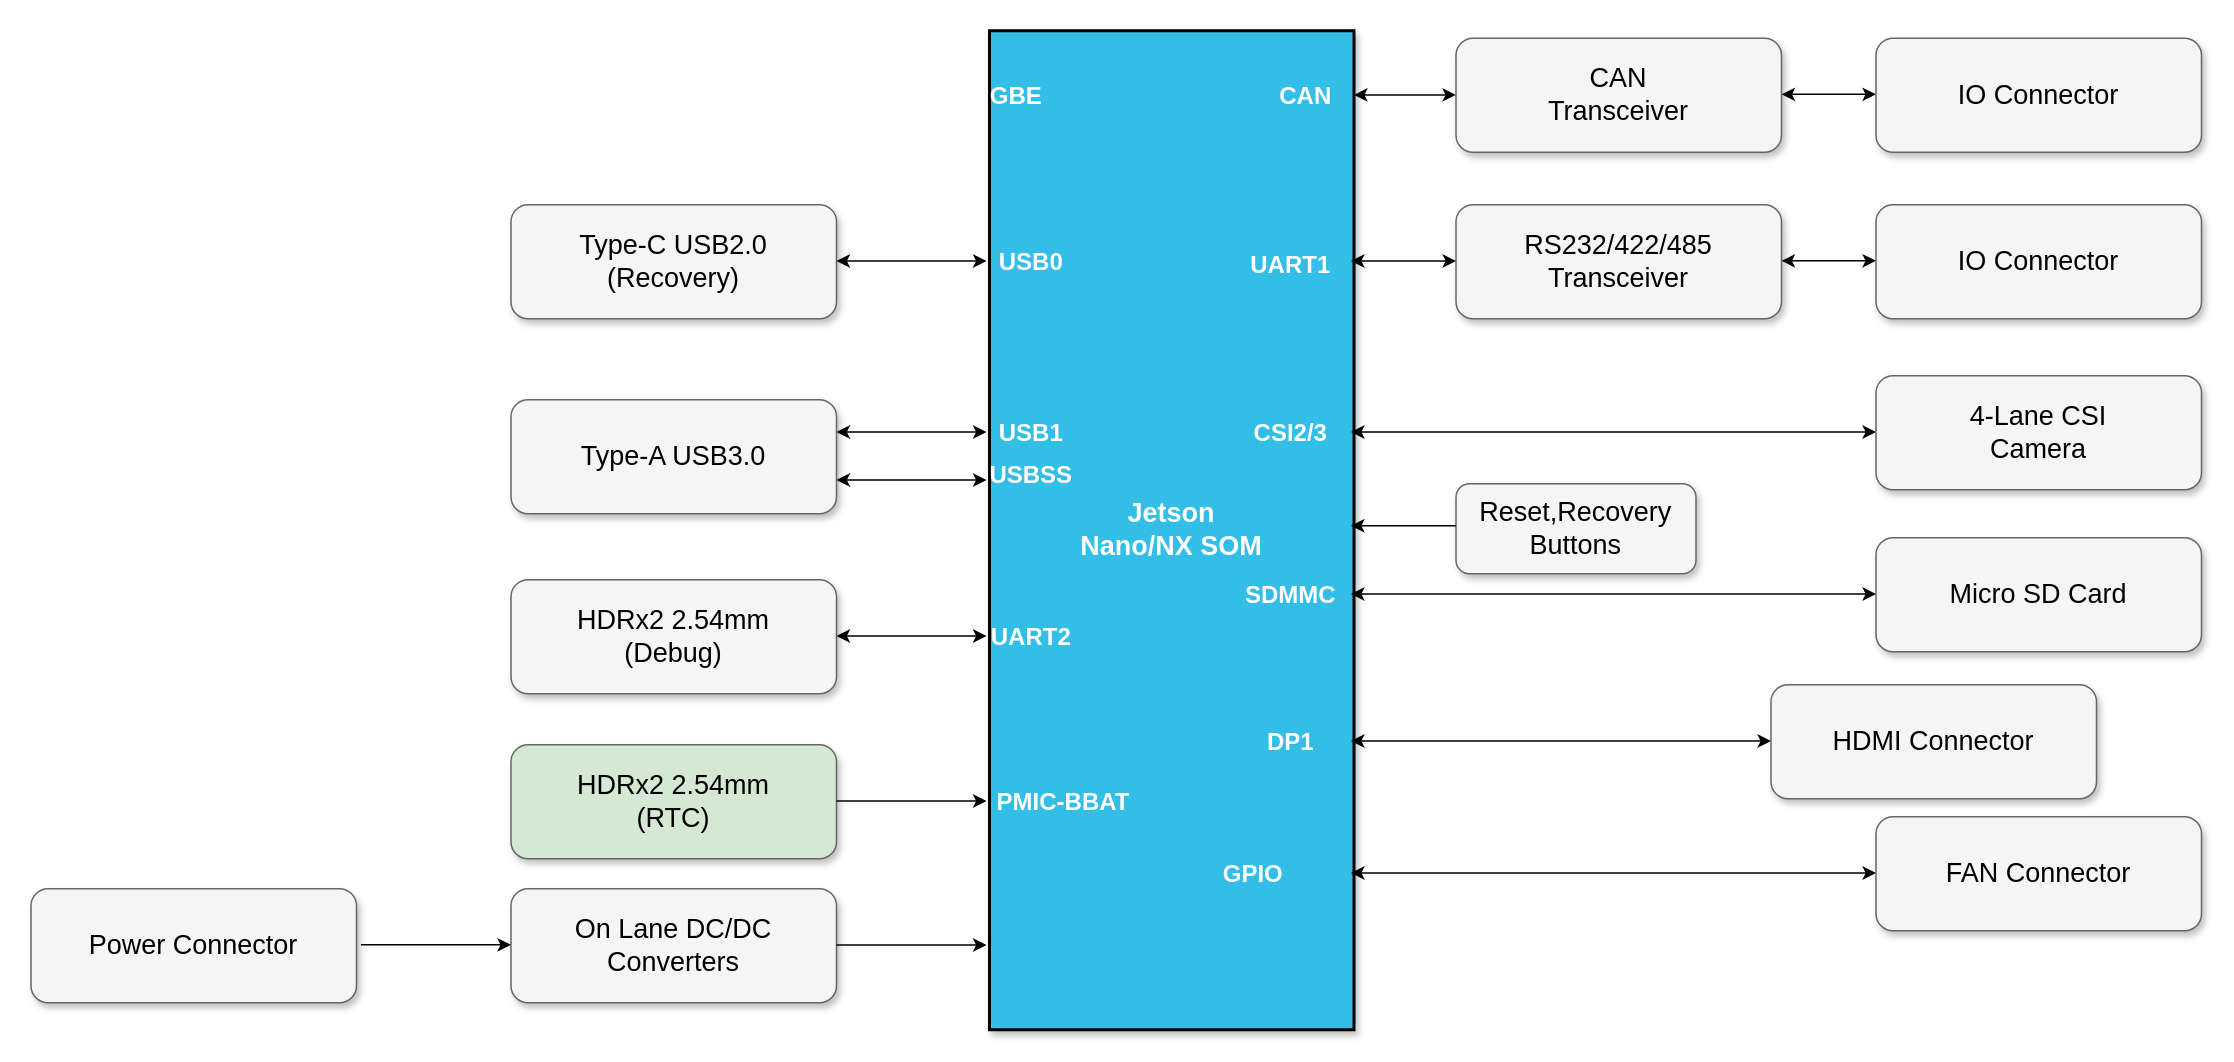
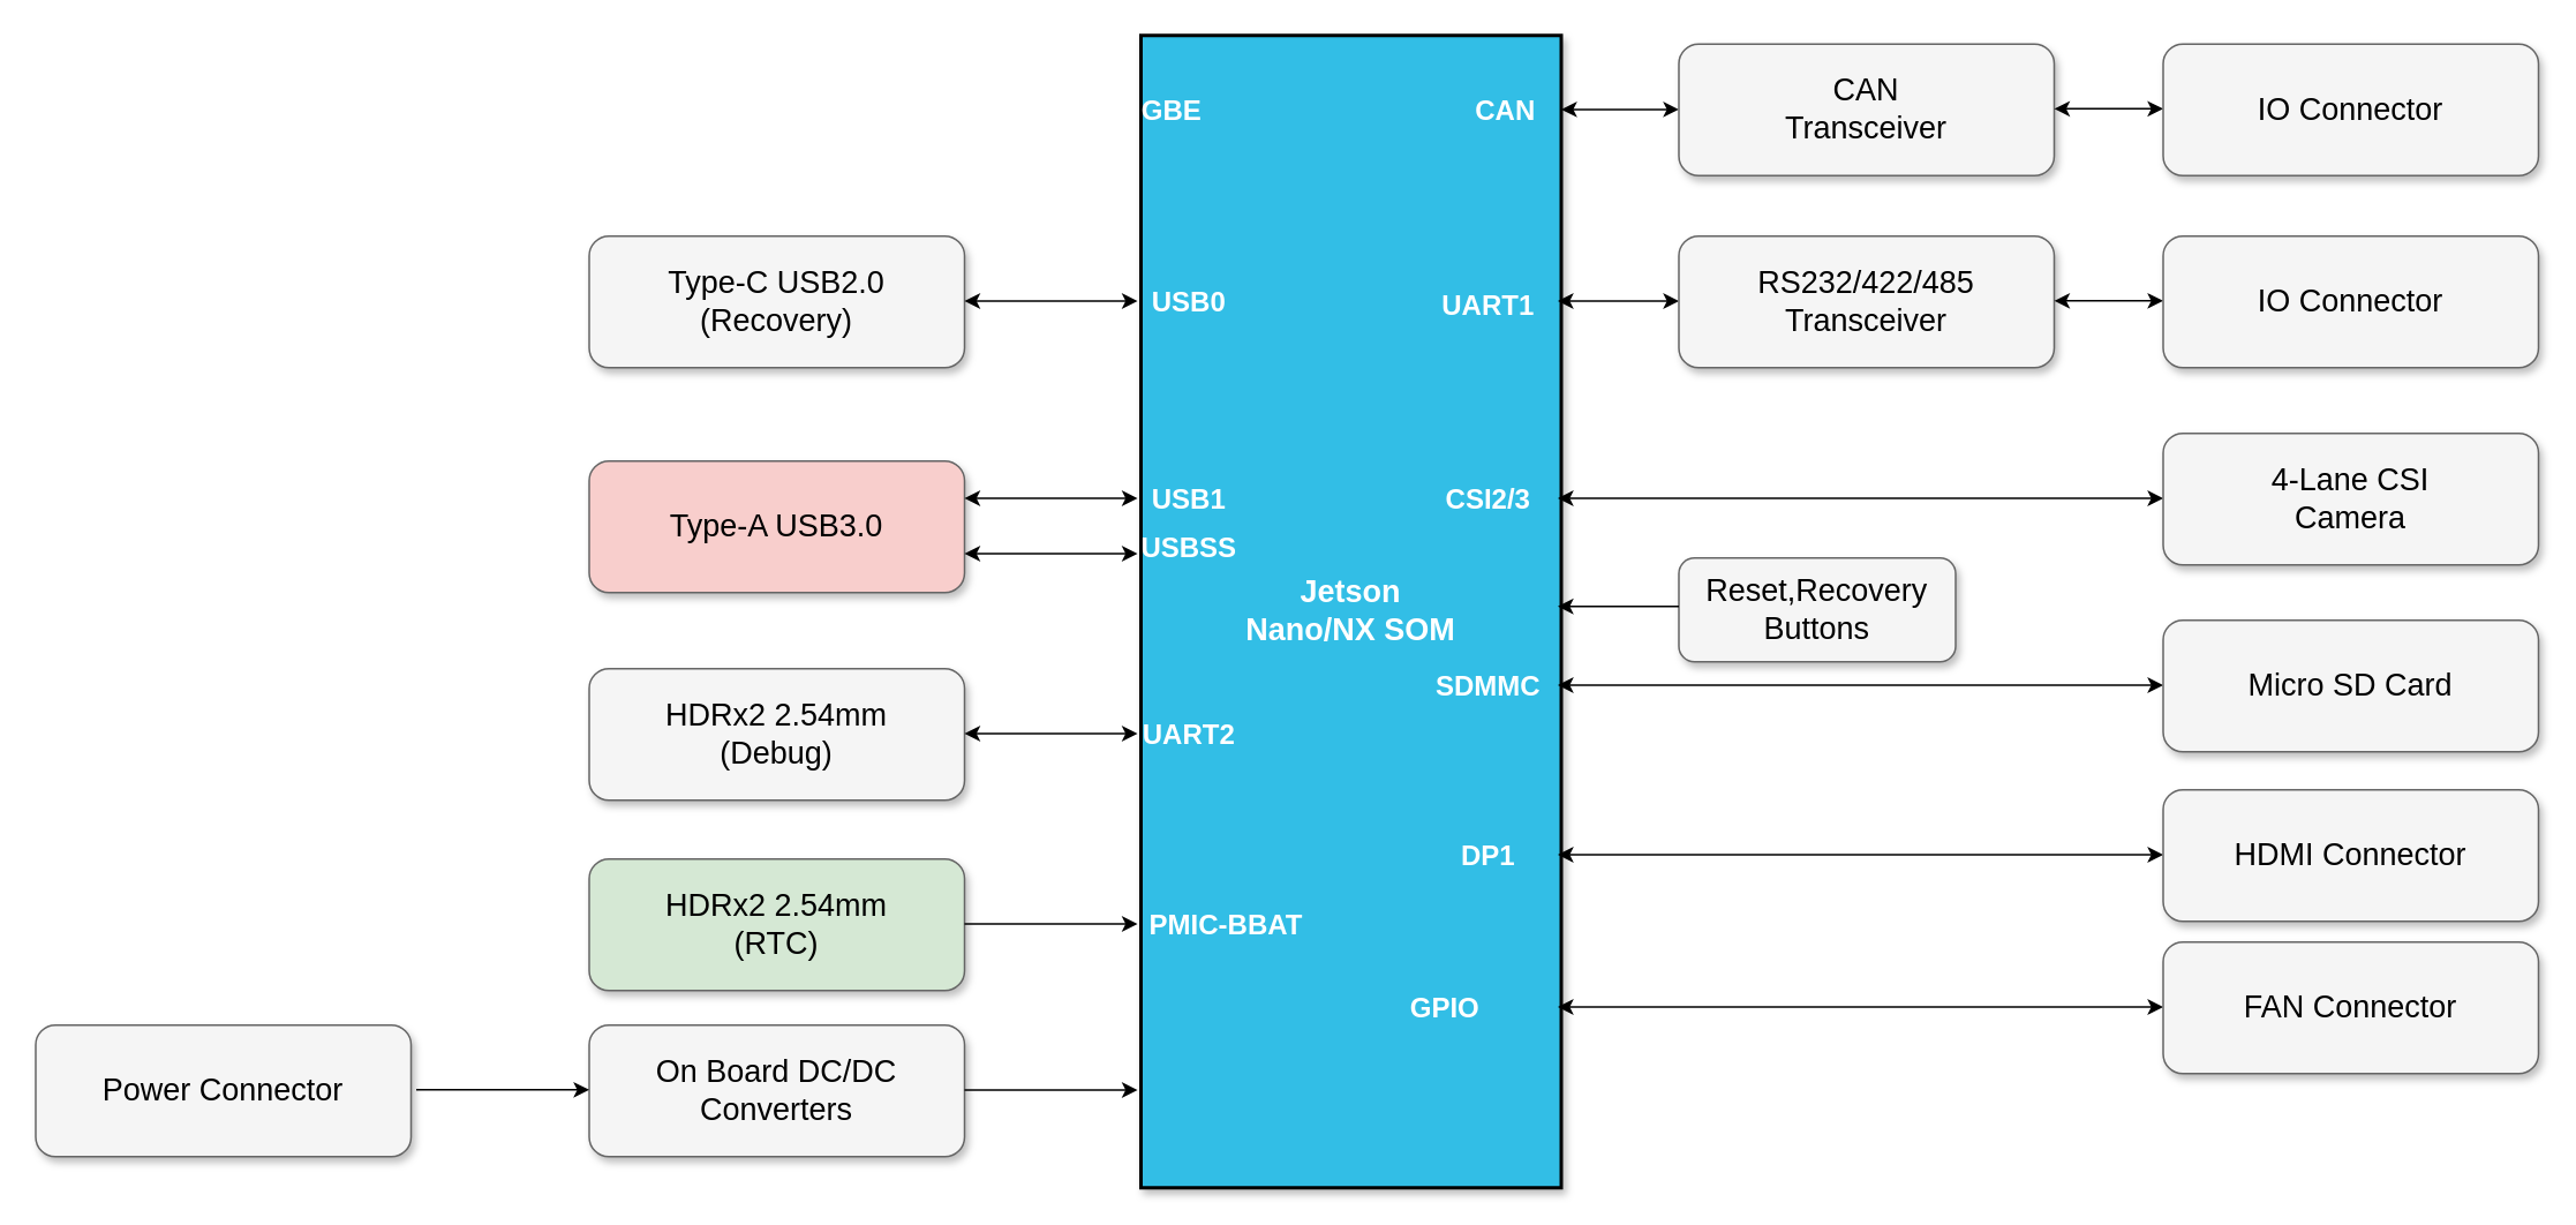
  <mxCell id="0" style=";html=1;" />
  <mxCell id="1" style=";html=1;" parent="0" />
  <mxCell id="2" value="&lt;b&gt;&lt;font color=&quot;#ffffff&quot;&gt;Jetson &lt;br&gt;Nano/NX SOM&lt;/font&gt;&lt;/b&gt;" style="whiteSpace=wrap;html=1;shadow=1;fontSize=18;fillColor=#32BEE6;strokeWidth=2;" parent="1" vertex="1"><mxGeometry x="659" y="20" width="243" height="666" as="geometry" /></mxCell>
  <mxCell id="3" value="Reset,Recovery&lt;br&gt;Buttons" style="whiteSpace=wrap;html=1;shadow=1;fontSize=18;fillColor=#f5f5f5;strokeColor=#666666;rounded=1;" parent="1" vertex="1"><mxGeometry x="970" y="322" width="160" height="60" as="geometry" /></mxCell>
  <mxCell id="4" value="&lt;b&gt;&lt;font color=&quot;#ffffff&quot; style=&quot;font-size: 16px&quot;&gt;GBE&lt;/font&gt;&lt;/b&gt;" style="text;html=1;strokeColor=none;fillColor=none;align=center;verticalAlign=middle;whiteSpace=wrap;rounded=0;" vertex="1" parent="1"><mxGeometry x="657" y="53" width="40" height="20" as="geometry" /></mxCell>
  <mxCell id="5" value="Type-C USB2.0&lt;br&gt;(Recovery)" style="whiteSpace=wrap;html=1;shadow=1;fontSize=18;fillColor=#f5f5f5;strokeColor=#666666;rounded=1;" vertex="1" parent="1"><mxGeometry x="340" y="136" width="217" height="76" as="geometry" /></mxCell>
  <mxCell id="6" style="edgeStyle=elbowEdgeStyle;rounded=0;html=1;startArrow=classic;startFill=1;jettySize=auto;orthogonalLoop=1;fontSize=18;elbow=vertical;" edge="1" parent="1"><mxGeometry relative="1" as="geometry"><Array as="points"><mxPoint x="620" y="173.5" /><mxPoint x="627" y="190.5" /></Array><mxPoint x="557" y="173.5" as="sourcePoint" /><mxPoint x="657" y="173.5" as="targetPoint" /></mxGeometry></mxCell>
  <mxCell id="7" value="&lt;b&gt;&lt;font color=&quot;#ffffff&quot; style=&quot;font-size: 16px&quot;&gt;USB0&lt;br&gt;&lt;/font&gt;&lt;/b&gt;" style="text;html=1;strokeColor=none;fillColor=none;align=center;verticalAlign=middle;whiteSpace=wrap;rounded=0;" vertex="1" parent="1"><mxGeometry x="667" y="164" width="40" height="20" as="geometry" /></mxCell>
- <mxCell id="8" value="Type-A USB3.0" style="whiteSpace=wrap;html=1;shadow=1;fontSize=18;fillColor=#f5f5f5;strokeColor=#666666;rounded=1;" vertex="1" parent="1"><mxGeometry x="340" y="266" width="217" height="76" as="geometry" /></mxCell>
+ <mxCell id="8" value="Type-A USB3.0" style="whiteSpace=wrap;html=1;shadow=1;fontSize=18;fillColor=#f8cecc;strokeColor=#666666;rounded=1;" vertex="1" parent="1"><mxGeometry x="340" y="266" width="217" height="76" as="geometry" /></mxCell>
  <mxCell id="9" style="edgeStyle=elbowEdgeStyle;rounded=0;html=1;startArrow=classic;startFill=1;jettySize=auto;orthogonalLoop=1;fontSize=18;elbow=vertical;" edge="1" parent="1"><mxGeometry relative="1" as="geometry"><Array as="points"><mxPoint x="620" y="287.5" /><mxPoint x="627" y="304.5" /></Array><mxPoint x="557" y="287.5" as="sourcePoint" /><mxPoint x="657" y="287.5" as="targetPoint" /></mxGeometry></mxCell>
  <mxCell id="10" value="&lt;b&gt;&lt;font color=&quot;#ffffff&quot; style=&quot;font-size: 16px&quot;&gt;USB1&lt;br&gt;&lt;/font&gt;&lt;/b&gt;" style="text;html=1;strokeColor=none;fillColor=none;align=center;verticalAlign=middle;whiteSpace=wrap;rounded=0;" vertex="1" parent="1"><mxGeometry x="667" y="278" width="40" height="20" as="geometry" /></mxCell>
  <mxCell id="11" style="edgeStyle=elbowEdgeStyle;rounded=0;html=1;startArrow=classic;startFill=1;jettySize=auto;orthogonalLoop=1;fontSize=18;elbow=vertical;" edge="1" parent="1"><mxGeometry relative="1" as="geometry"><Array as="points"><mxPoint x="620" y="319.5" /><mxPoint x="627" y="336.5" /></Array><mxPoint x="557" y="319.5" as="sourcePoint" /><mxPoint x="657" y="319.5" as="targetPoint" /></mxGeometry></mxCell>
  <mxCell id="12" value="&lt;b&gt;&lt;font color=&quot;#ffffff&quot; style=&quot;font-size: 16px&quot;&gt;USBSS&lt;br&gt;&lt;/font&gt;&lt;/b&gt;" style="text;html=1;strokeColor=none;fillColor=none;align=center;verticalAlign=middle;whiteSpace=wrap;rounded=0;" vertex="1" parent="1"><mxGeometry x="667" y="306" width="40" height="20" as="geometry" /></mxCell>
  <mxCell id="13" value="HDRx2 2.54mm&lt;br&gt;(Debug)" style="whiteSpace=wrap;html=1;shadow=1;fontSize=18;fillColor=#f5f5f5;strokeColor=#666666;rounded=1;" vertex="1" parent="1"><mxGeometry x="340" y="386" width="217" height="76" as="geometry" /></mxCell>
  <mxCell id="14" style="edgeStyle=elbowEdgeStyle;rounded=0;html=1;startArrow=classic;startFill=1;jettySize=auto;orthogonalLoop=1;fontSize=18;elbow=vertical;" edge="1" parent="1"><mxGeometry relative="1" as="geometry"><Array as="points"><mxPoint x="620" y="423.5" /><mxPoint x="627" y="440.5" /></Array><mxPoint x="557" y="423.5" as="sourcePoint" /><mxPoint x="657" y="423.5" as="targetPoint" /></mxGeometry></mxCell>
  <mxCell id="15" value="&lt;b&gt;&lt;font color=&quot;#ffffff&quot; style=&quot;font-size: 16px&quot;&gt;UART2&lt;br&gt;&lt;/font&gt;&lt;/b&gt;" style="text;html=1;strokeColor=none;fillColor=none;align=center;verticalAlign=middle;whiteSpace=wrap;rounded=0;" vertex="1" parent="1"><mxGeometry x="667" y="414" width="40" height="20" as="geometry" /></mxCell>
  <mxCell id="16" value="HDRx2 2.54mm&lt;br&gt;(RTC)" style="whiteSpace=wrap;html=1;shadow=1;fontSize=18;fillColor=#d5e8d4;strokeColor=#666666;rounded=1;" vertex="1" parent="1"><mxGeometry x="340" y="496" width="217" height="76" as="geometry" /></mxCell>
  <mxCell id="17" style="edgeStyle=elbowEdgeStyle;rounded=0;html=1;startArrow=none;startFill=0;jettySize=auto;orthogonalLoop=1;fontSize=18;elbow=vertical;" edge="1" parent="1"><mxGeometry relative="1" as="geometry"><Array as="points"><mxPoint x="620" y="533.5" /><mxPoint x="627" y="550.5" /></Array><mxPoint x="557" y="533.5" as="sourcePoint" /><mxPoint x="657" y="533.5" as="targetPoint" /></mxGeometry></mxCell>
  <mxCell id="18" value="&lt;b&gt;&lt;font color=&quot;#ffffff&quot; style=&quot;font-size: 16px&quot;&gt;PMIC-BBAT&lt;br&gt;&lt;/font&gt;&lt;/b&gt;" style="text;html=1;strokeColor=none;fillColor=none;align=center;verticalAlign=middle;whiteSpace=wrap;rounded=0;" vertex="1" parent="1"><mxGeometry x="657" y="524" width="103" height="20" as="geometry" /></mxCell>
  <mxCell id="19" style="edgeStyle=elbowEdgeStyle;rounded=0;html=1;startArrow=classic;startFill=1;jettySize=auto;orthogonalLoop=1;fontSize=18;elbow=vertical;entryX=0;entryY=0.503;entryDx=0;entryDy=0;entryPerimeter=0;" edge="1" parent="1" target="20"><mxGeometry relative="1" as="geometry"><Array as="points"><mxPoint x="965" y="62.75" /><mxPoint x="972" y="79.75" /></Array><mxPoint x="902" y="62.75" as="sourcePoint" /><mxPoint x="965" y="63.25" as="targetPoint" /></mxGeometry></mxCell>
  <mxCell id="20" value="CAN&lt;br&gt;Transceiver" style="whiteSpace=wrap;html=1;shadow=1;fontSize=18;fillColor=#f5f5f5;strokeColor=#666666;rounded=1;" vertex="1" parent="1"><mxGeometry x="970" y="25" width="217" height="76" as="geometry" /></mxCell>
  <mxCell id="21" value="&lt;b&gt;&lt;font color=&quot;#ffffff&quot; style=&quot;font-size: 16px&quot;&gt;CAN&lt;br&gt;&lt;/font&gt;&lt;/b&gt;" style="text;html=1;strokeColor=none;fillColor=none;align=center;verticalAlign=middle;whiteSpace=wrap;rounded=0;" vertex="1" parent="1"><mxGeometry x="850" y="53" width="40" height="20" as="geometry" /></mxCell>
  <mxCell id="22" style="edgeStyle=elbowEdgeStyle;rounded=0;html=1;startArrow=classic;startFill=1;jettySize=auto;orthogonalLoop=1;fontSize=18;elbow=vertical;" edge="1" parent="1"><mxGeometry relative="1" as="geometry"><Array as="points"><mxPoint x="1250" y="62.41" /><mxPoint x="1257" y="79.41" /></Array><mxPoint x="1187" y="62.41" as="sourcePoint" /><mxPoint x="1250" y="62.91" as="targetPoint" /></mxGeometry></mxCell>
  <mxCell id="23" value="IO Connector" style="whiteSpace=wrap;html=1;shadow=1;fontSize=18;fillColor=#f5f5f5;strokeColor=#666666;rounded=1;" vertex="1" parent="1"><mxGeometry x="1250" y="25" width="217" height="76" as="geometry" /></mxCell>
  <mxCell id="24" style="edgeStyle=elbowEdgeStyle;rounded=0;html=1;startArrow=classic;startFill=1;jettySize=auto;orthogonalLoop=1;fontSize=18;elbow=vertical;entryX=0;entryY=0.5;entryDx=0;entryDy=0;entryPerimeter=0;" edge="1" parent="1" target="25"><mxGeometry relative="1" as="geometry"><Array as="points"><mxPoint x="963" y="173.5" /><mxPoint x="970" y="190.5" /></Array><mxPoint x="900" y="173.5" as="sourcePoint" /><mxPoint x="963" y="174" as="targetPoint" /></mxGeometry></mxCell>
  <mxCell id="25" value="RS232/422/485&lt;br&gt;Transceiver" style="whiteSpace=wrap;html=1;shadow=1;fontSize=18;fillColor=#f5f5f5;strokeColor=#666666;rounded=1;" vertex="1" parent="1"><mxGeometry x="970" y="136" width="217" height="76" as="geometry" /></mxCell>
  <mxCell id="26" value="&lt;b&gt;&lt;font color=&quot;#ffffff&quot; style=&quot;font-size: 16px&quot;&gt;UART1&lt;br&gt;&lt;/font&gt;&lt;/b&gt;" style="text;html=1;strokeColor=none;fillColor=none;align=center;verticalAlign=middle;whiteSpace=wrap;rounded=0;" vertex="1" parent="1"><mxGeometry x="840" y="165.5" width="40" height="20" as="geometry" /></mxCell>
  <mxCell id="27" style="edgeStyle=elbowEdgeStyle;rounded=0;html=1;startArrow=classic;startFill=1;jettySize=auto;orthogonalLoop=1;fontSize=18;elbow=vertical;" edge="1" parent="1"><mxGeometry relative="1" as="geometry"><Array as="points"><mxPoint x="1250" y="173.41" /><mxPoint x="1257" y="190.41" /></Array><mxPoint x="1187" y="173.41" as="sourcePoint" /><mxPoint x="1250" y="173.91" as="targetPoint" /></mxGeometry></mxCell>
  <mxCell id="28" value="IO Connector" style="whiteSpace=wrap;html=1;shadow=1;fontSize=18;fillColor=#f5f5f5;strokeColor=#666666;rounded=1;" vertex="1" parent="1"><mxGeometry x="1250" y="136" width="217" height="76" as="geometry" /></mxCell>
  <mxCell id="29" style="edgeStyle=elbowEdgeStyle;rounded=0;html=1;startArrow=classic;startFill=1;jettySize=auto;orthogonalLoop=1;fontSize=18;elbow=vertical;entryX=0;entryY=0.5;entryDx=0;entryDy=0;" edge="1" parent="1" target="31"><mxGeometry relative="1" as="geometry"><Array as="points"><mxPoint x="963" y="287.5" /><mxPoint x="970" y="304.5" /></Array><mxPoint x="900" y="287.5" as="sourcePoint" /><mxPoint x="970" y="288" as="targetPoint" /></mxGeometry></mxCell>
  <mxCell id="30" value="&lt;b&gt;&lt;font color=&quot;#ffffff&quot; style=&quot;font-size: 16px&quot;&gt;CSI2/3&lt;br&gt;&lt;/font&gt;&lt;/b&gt;" style="text;html=1;strokeColor=none;fillColor=none;align=center;verticalAlign=middle;whiteSpace=wrap;rounded=0;" vertex="1" parent="1"><mxGeometry x="840" y="278" width="40" height="20" as="geometry" /></mxCell>
  <mxCell id="31" value="4-Lane CSI &lt;br&gt;Camera" style="whiteSpace=wrap;html=1;shadow=1;fontSize=18;fillColor=#f5f5f5;strokeColor=#666666;rounded=1;" vertex="1" parent="1"><mxGeometry x="1250" y="250" width="217" height="76" as="geometry" /></mxCell>
  <mxCell id="32" style="edgeStyle=elbowEdgeStyle;rounded=0;html=1;startArrow=classic;startFill=1;jettySize=auto;orthogonalLoop=1;fontSize=18;elbow=vertical;entryX=0;entryY=0.5;entryDx=0;entryDy=0;" edge="1" parent="1" target="34"><mxGeometry relative="1" as="geometry"><Array as="points"><mxPoint x="963" y="395.5" /><mxPoint x="970" y="412.5" /></Array><mxPoint x="900" y="395.5" as="sourcePoint" /><mxPoint x="970" y="396" as="targetPoint" /></mxGeometry></mxCell>
  <mxCell id="33" value="&lt;b&gt;&lt;font color=&quot;#ffffff&quot; style=&quot;font-size: 16px&quot;&gt;SDMMC&lt;br&gt;&lt;/font&gt;&lt;/b&gt;" style="text;html=1;strokeColor=none;fillColor=none;align=center;verticalAlign=middle;whiteSpace=wrap;rounded=0;" vertex="1" parent="1"><mxGeometry x="840" y="386" width="40" height="20" as="geometry" /></mxCell>
  <mxCell id="34" value="Micro SD Card" style="whiteSpace=wrap;html=1;shadow=1;fontSize=18;fillColor=#f5f5f5;strokeColor=#666666;rounded=1;" vertex="1" parent="1"><mxGeometry x="1250" y="358" width="217" height="76" as="geometry" /></mxCell>
  <mxCell id="35" style="edgeStyle=elbowEdgeStyle;rounded=0;html=1;startArrow=classic;startFill=1;jettySize=auto;orthogonalLoop=1;fontSize=18;elbow=vertical;entryX=0;entryY=0.5;entryDx=0;entryDy=0;entryPerimeter=0;endArrow=none;endFill=0;" edge="1" parent="1"><mxGeometry relative="1" as="geometry"><Array as="points"><mxPoint x="963" y="350" /><mxPoint x="970" y="367" /></Array><mxPoint x="900" y="350" as="sourcePoint" /><mxPoint x="970" y="350.5" as="targetPoint" /></mxGeometry></mxCell>
  <mxCell id="36" style="edgeStyle=elbowEdgeStyle;rounded=0;html=1;startArrow=classic;startFill=1;jettySize=auto;orthogonalLoop=1;fontSize=18;elbow=vertical;entryX=0;entryY=0.5;entryDx=0;entryDy=0;" edge="1" parent="1" target="38"><mxGeometry relative="1" as="geometry"><Array as="points"><mxPoint x="963" y="493.5" /><mxPoint x="970" y="510.5" /></Array><mxPoint x="900" y="493.5" as="sourcePoint" /><mxPoint x="970" y="494" as="targetPoint" /></mxGeometry></mxCell>
  <mxCell id="37" value="&lt;b&gt;&lt;font color=&quot;#ffffff&quot; style=&quot;font-size: 16px&quot;&gt;DP1&lt;br&gt;&lt;/font&gt;&lt;/b&gt;" style="text;html=1;strokeColor=none;fillColor=none;align=center;verticalAlign=middle;whiteSpace=wrap;rounded=0;" vertex="1" parent="1"><mxGeometry x="840" y="484" width="40" height="20" as="geometry" /></mxCell>
- <mxCell id="38" value="HDMI Connector" style="whiteSpace=wrap;html=1;shadow=1;fontSize=18;fillColor=#f5f5f5;strokeColor=#666666;rounded=1;" vertex="1" parent="1"><mxGeometry x="1180" y="456" width="217" height="76" as="geometry" /></mxCell>
+ <mxCell id="38" value="HDMI Connector" style="whiteSpace=wrap;html=1;shadow=1;fontSize=18;fillColor=#f5f5f5;strokeColor=#666666;rounded=1;" vertex="1" parent="1"><mxGeometry x="1250" y="456" width="217" height="76" as="geometry" /></mxCell>
  <mxCell id="39" style="edgeStyle=elbowEdgeStyle;rounded=0;html=1;startArrow=classic;startFill=1;jettySize=auto;orthogonalLoop=1;fontSize=18;elbow=vertical;entryX=0;entryY=0.5;entryDx=0;entryDy=0;" edge="1" parent="1" target="41"><mxGeometry relative="1" as="geometry"><Array as="points"><mxPoint x="963" y="581.5" /><mxPoint x="970" y="598.5" /></Array><mxPoint x="900" y="581.5" as="sourcePoint" /><mxPoint x="970" y="582" as="targetPoint" /></mxGeometry></mxCell>
  <mxCell id="40" value="&lt;b&gt;&lt;font color=&quot;#ffffff&quot; style=&quot;font-size: 16px&quot;&gt;GPIO&lt;br&gt;&lt;/font&gt;&lt;/b&gt;" style="text;html=1;strokeColor=none;fillColor=none;align=center;verticalAlign=middle;whiteSpace=wrap;rounded=0;" vertex="1" parent="1"><mxGeometry x="815" y="572" width="40" height="20" as="geometry" /></mxCell>
  <mxCell id="41" value="FAN Connector" style="whiteSpace=wrap;html=1;shadow=1;fontSize=18;fillColor=#f5f5f5;strokeColor=#666666;rounded=1;" vertex="1" parent="1"><mxGeometry x="1250" y="544" width="217" height="76" as="geometry" /></mxCell>
- <mxCell id="42" value="On Lane DC/DC&lt;br&gt;Converters" style="whiteSpace=wrap;html=1;shadow=1;fontSize=18;fillColor=#f5f5f5;strokeColor=#666666;rounded=1;" vertex="1" parent="1"><mxGeometry x="340" y="592" width="217" height="76" as="geometry" /></mxCell>
+ <mxCell id="42" value="On Board DC/DC&lt;br&gt;Converters" style="whiteSpace=wrap;html=1;shadow=1;fontSize=18;fillColor=#f5f5f5;strokeColor=#666666;rounded=1;" vertex="1" parent="1"><mxGeometry x="340" y="592" width="217" height="76" as="geometry" /></mxCell>
  <mxCell id="43" style="edgeStyle=elbowEdgeStyle;rounded=0;html=1;startArrow=none;startFill=0;jettySize=auto;orthogonalLoop=1;fontSize=18;elbow=vertical;" edge="1" parent="1"><mxGeometry relative="1" as="geometry"><Array as="points"><mxPoint x="620" y="629.5" /><mxPoint x="627" y="646.5" /></Array><mxPoint x="557" y="629.5" as="sourcePoint" /><mxPoint x="657" y="629.5" as="targetPoint" /></mxGeometry></mxCell>
  <mxCell id="44" style="edgeStyle=elbowEdgeStyle;rounded=0;html=1;startArrow=none;startFill=0;jettySize=auto;orthogonalLoop=1;fontSize=18;elbow=vertical;" edge="1" parent="1"><mxGeometry relative="1" as="geometry"><Array as="points"><mxPoint x="303" y="629.41" /><mxPoint x="310" y="646.41" /></Array><mxPoint x="240" y="629.41" as="sourcePoint" /><mxPoint x="340" y="629.41" as="targetPoint" /></mxGeometry></mxCell>
  <mxCell id="45" value="Power Connector" style="whiteSpace=wrap;html=1;shadow=1;fontSize=18;fillColor=#f5f5f5;strokeColor=#666666;rounded=1;" vertex="1" parent="1"><mxGeometry x="20" y="592" width="217" height="76" as="geometry" /></mxCell>
